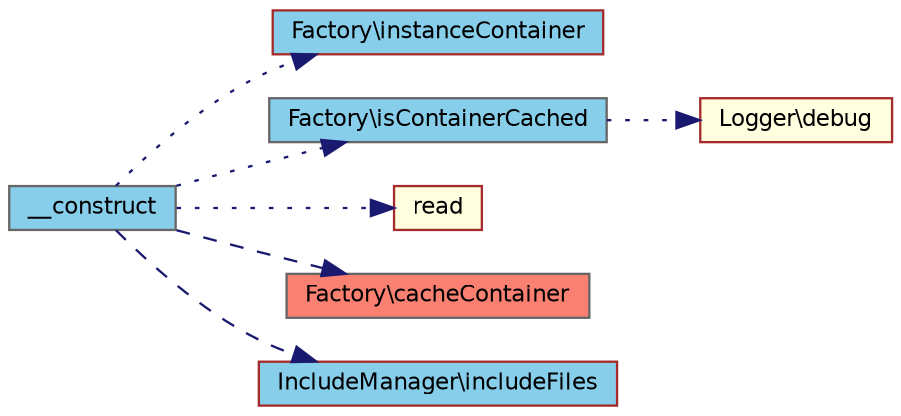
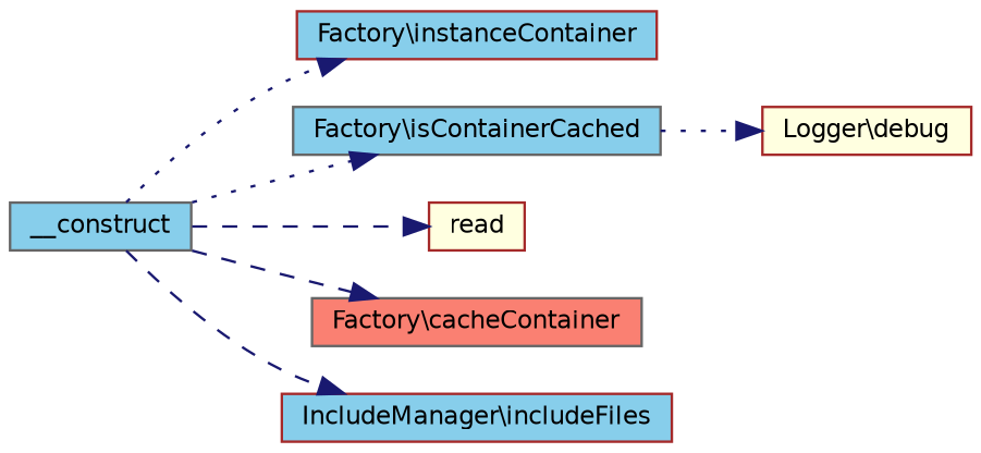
  digraph {
    rankdir=LR
    node [color=brown fillcolor=skyblue fontname=Helvetica fontsize=10 shape=record style=filled]
    edge [color=midnightblue fontname=Helvetica fontsize=10 labelfontname=Helvetica labelfontsize=10 style=dotted]
    n1 [color=gray40 fontcolor=black height=0.2 label=__construct width=0.4]
    n2 [height=0.2 label="Factory\\instanceContainer" width=0.4]
    n3 [color=gray40 height=0.2 label="Factory\\isContainerCached" width=0.4]
    n4 [fillcolor=lightyellow height=0.2 label=read width=0.4]
    n5 [color=gray40 fillcolor=salmon height=0.2 label="Factory\\cacheContainer" width=0.4]
    n6 [height=0.2 label="IncludeManager\\includeFiles" width=0.4]
    n7 [fillcolor=lightyellow height=0.2 label="Logger\\debug" width=0.4]
    n1 -> n2
    n1 -> n3
-   n1 -> n4
+   n1 -> n4 [style=dashed]
    n1 -> n5 [style=dashed]
    n1 -> n6 [style=dashed]
    n3 -> n7
  }
